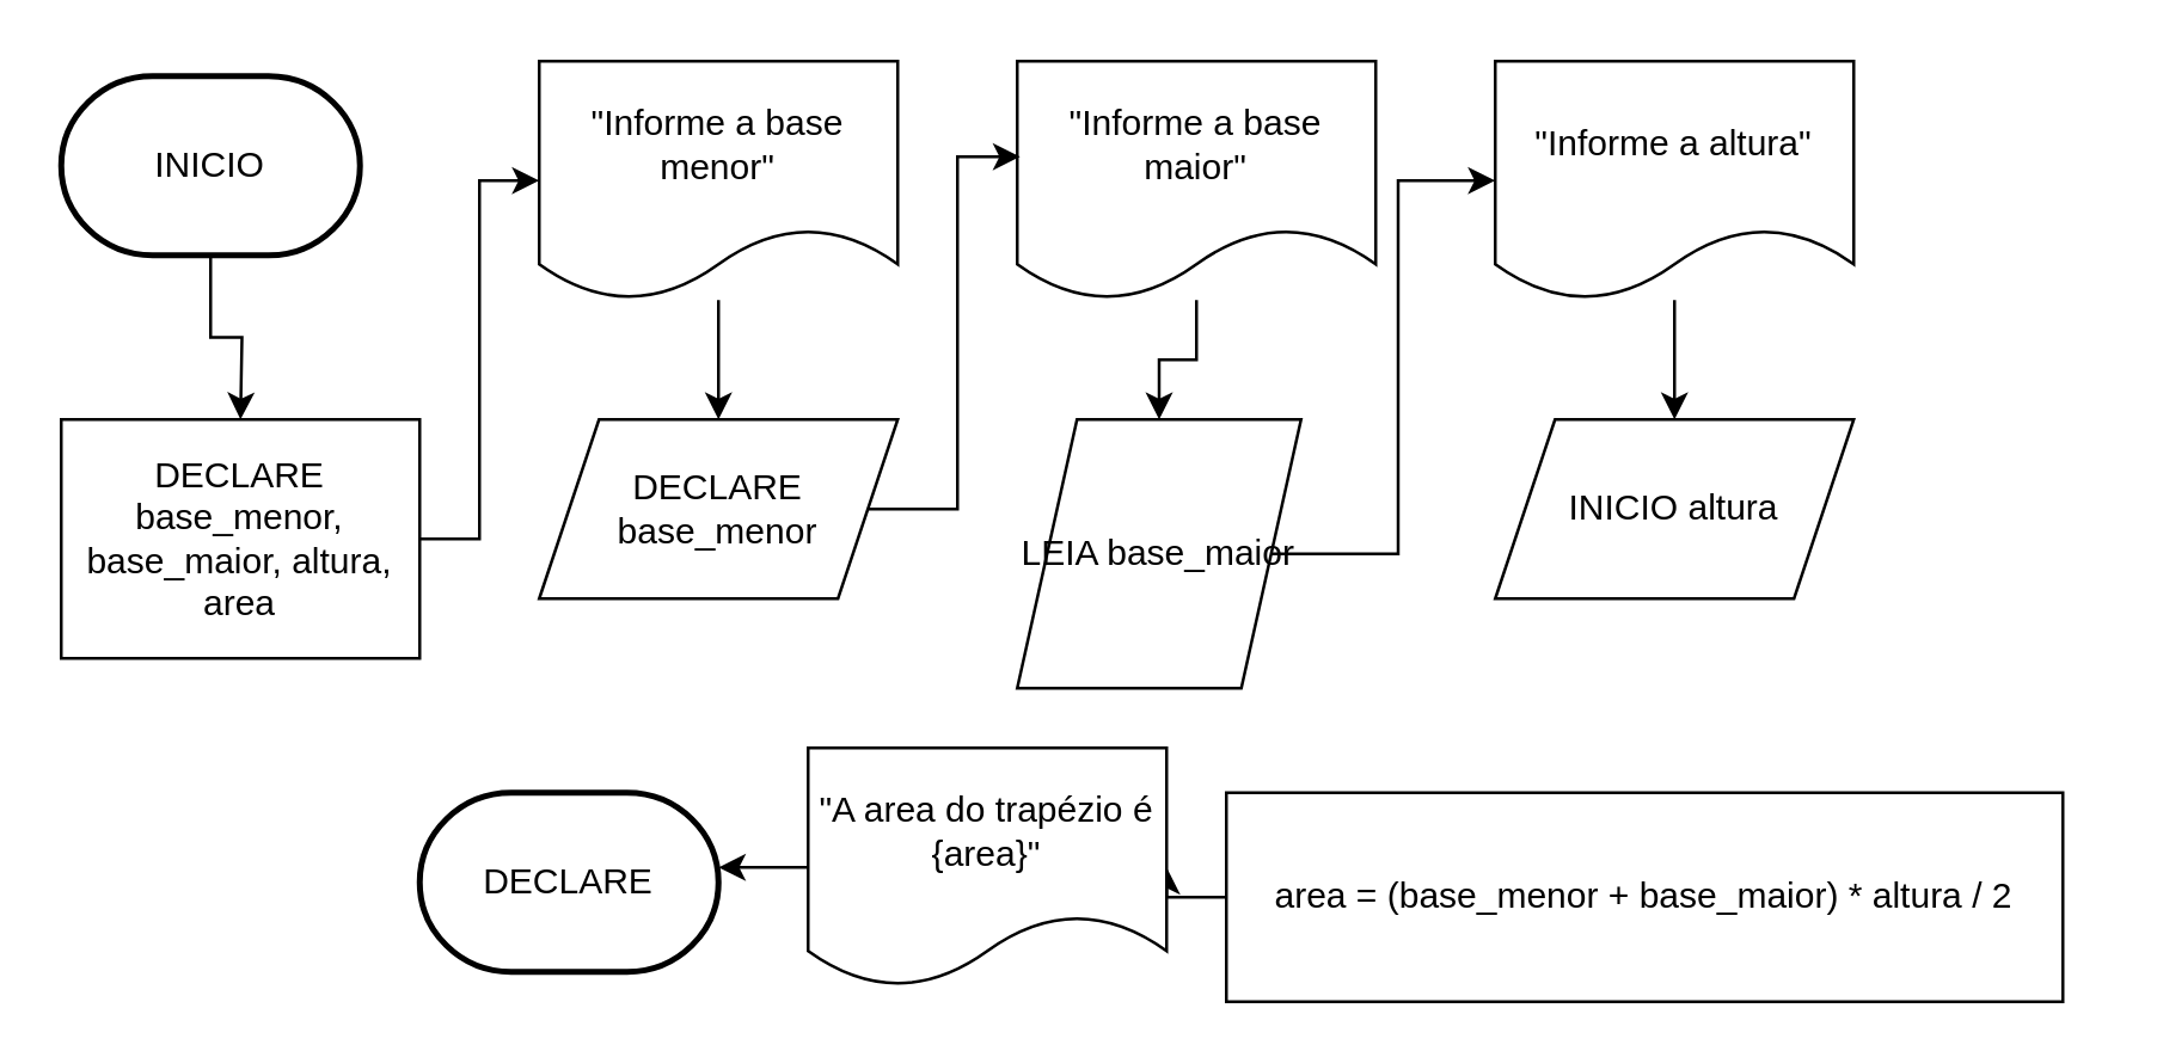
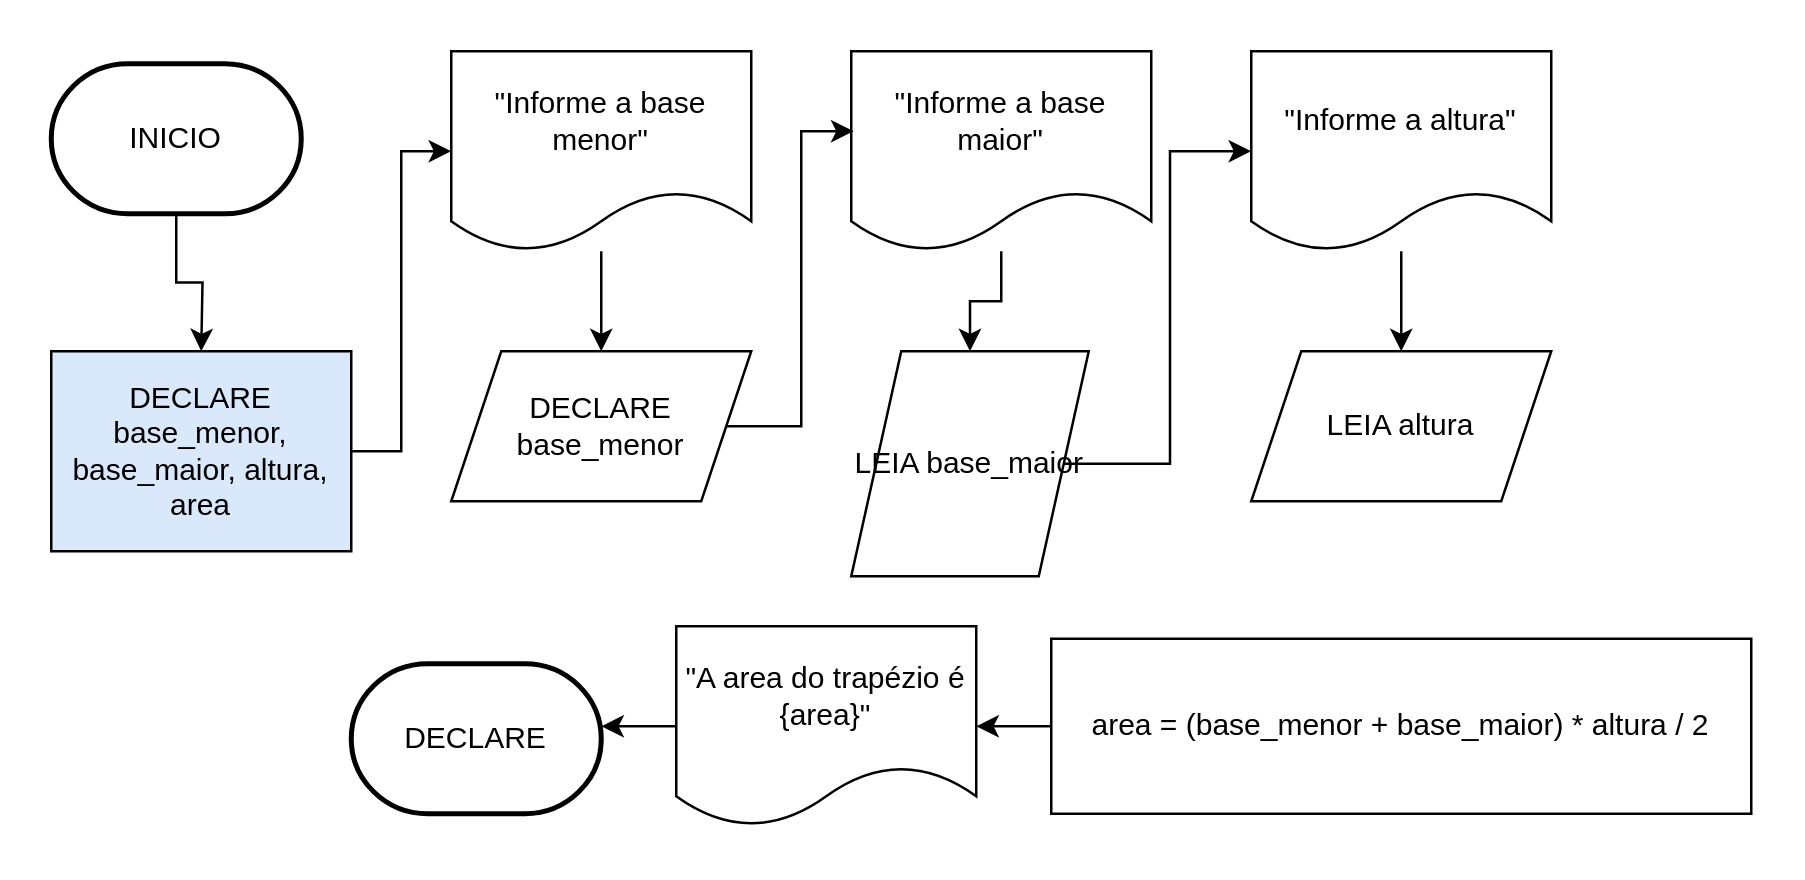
  <mxCell id="0" />
  <mxCell id="1" parent="0" />
  <mxCell id="2" value="DECLARE" style="strokeWidth=2;html=1;shape=mxgraph.flowchart.terminator;whiteSpace=wrap;" vertex="1" parent="1"><mxGeometry x="140" y="265" width="100" height="60" as="geometry" /></mxCell>
  <mxCell id="3" value="" style="edgeStyle=orthogonalEdgeStyle;rounded=0;orthogonalLoop=1;jettySize=auto;html=1;" edge="1" parent="1" source="4"><mxGeometry relative="1" as="geometry"><mxPoint x="80" y="140" as="targetPoint" /></mxGeometry></mxCell>
  <mxCell id="4" value="INICIO" style="strokeWidth=2;html=1;shape=mxgraph.flowchart.terminator;whiteSpace=wrap;" vertex="1" parent="1"><mxGeometry x="20" y="25" width="100" height="60" as="geometry" /></mxCell>
  <mxCell id="5" style="edgeStyle=orthogonalEdgeStyle;rounded=0;orthogonalLoop=1;jettySize=auto;html=1;entryX=0;entryY=0.5;entryDx=0;entryDy=0;" edge="1" parent="1" source="6" target="10"><mxGeometry relative="1" as="geometry" /></mxCell>
- <mxCell id="6" value="DECLARE base_menor, base_maior, altura, area" style="rounded=0;whiteSpace=wrap;html=1;" vertex="1" parent="1"><mxGeometry x="20" y="140" width="120" height="80" as="geometry" /></mxCell>
+ <mxCell id="6" value="DECLARE base_menor, base_maior, altura, area" style="rounded=0;whiteSpace=wrap;html=1;fillColor=#dae8fc;" vertex="1" parent="1"><mxGeometry x="20" y="140" width="120" height="80" as="geometry" /></mxCell>
  <mxCell id="7" value="" style="edgeStyle=orthogonalEdgeStyle;rounded=0;orthogonalLoop=1;jettySize=auto;html=1;" edge="1" parent="1" source="8" target="15"><mxGeometry relative="1" as="geometry" /></mxCell>
  <mxCell id="8" value="&quot;Informe a base maior&quot;" style="shape=document;whiteSpace=wrap;html=1;boundedLbl=1;" vertex="1" parent="1"><mxGeometry x="340" y="20" width="120" height="80" as="geometry" /></mxCell>
  <mxCell id="9" value="" style="edgeStyle=orthogonalEdgeStyle;rounded=0;orthogonalLoop=1;jettySize=auto;html=1;" edge="1" parent="1" source="10" target="17"><mxGeometry relative="1" as="geometry" /></mxCell>
  <mxCell id="10" value="&quot;Informe a base menor&quot;" style="shape=document;whiteSpace=wrap;html=1;boundedLbl=1;" vertex="1" parent="1"><mxGeometry x="180" y="20" width="120" height="80" as="geometry" /></mxCell>
  <mxCell id="11" value="" style="edgeStyle=orthogonalEdgeStyle;rounded=0;orthogonalLoop=1;jettySize=auto;html=1;" edge="1" parent="1" source="12" target="13"><mxGeometry relative="1" as="geometry" /></mxCell>
  <mxCell id="12" value="&quot;Informe a altura&quot;" style="shape=document;whiteSpace=wrap;html=1;boundedLbl=1;" vertex="1" parent="1"><mxGeometry x="500" y="20" width="120" height="80" as="geometry" /></mxCell>
- <mxCell id="13" value="INICIO altura" style="shape=parallelogram;perimeter=parallelogramPerimeter;whiteSpace=wrap;html=1;fixedSize=1;" vertex="1" parent="1"><mxGeometry x="500" y="140" width="120" height="60" as="geometry" /></mxCell>
+ <mxCell id="13" value="LEIA altura" style="shape=parallelogram;perimeter=parallelogramPerimeter;whiteSpace=wrap;html=1;fixedSize=1;" vertex="1" parent="1"><mxGeometry x="500" y="140" width="120" height="60" as="geometry" /></mxCell>
  <mxCell id="14" style="edgeStyle=orthogonalEdgeStyle;rounded=0;orthogonalLoop=1;jettySize=auto;html=1;entryX=0;entryY=0.5;entryDx=0;entryDy=0;" edge="1" parent="1" source="15" target="12"><mxGeometry relative="1" as="geometry" /></mxCell>
  <mxCell id="15" value="LEIA base_maior" style="shape=parallelogram;perimeter=parallelogramPerimeter;whiteSpace=wrap;html=1;fixedSize=1;" vertex="1" parent="1"><mxGeometry x="340" y="140" width="95" height="90" as="geometry" /></mxCell>
  <mxCell id="16" style="edgeStyle=orthogonalEdgeStyle;rounded=0;orthogonalLoop=1;jettySize=auto;html=1;entryX=0.008;entryY=0.4;entryDx=0;entryDy=0;entryPerimeter=0;" edge="1" parent="1" source="17" target="8"><mxGeometry relative="1" as="geometry" /></mxCell>
  <mxCell id="17" value="DECLARE base_menor" style="shape=parallelogram;perimeter=parallelogramPerimeter;whiteSpace=wrap;html=1;fixedSize=1;" vertex="1" parent="1"><mxGeometry x="180" y="140" width="120" height="60" as="geometry" /></mxCell>
  <mxCell id="18" value="" style="edgeStyle=orthogonalEdgeStyle;rounded=0;orthogonalLoop=1;jettySize=auto;html=1;" edge="1" parent="1" source="19" target="21"><mxGeometry relative="1" as="geometry" /></mxCell>
- <mxCell id="19" value="area = (base_menor + base_maior) * altura / 2" style="rounded=0;whiteSpace=wrap;html=1;" vertex="1" parent="1"><mxGeometry x="410" y="265" width="280" height="70" as="geometry" /></mxCell>
+ <mxCell id="19" value="area = (base_menor + base_maior) * altura / 2" style="rounded=0;whiteSpace=wrap;html=1;" vertex="1" parent="1"><mxGeometry x="420" y="255" width="280" height="70" as="geometry" /></mxCell>
  <mxCell id="20" value="" style="edgeStyle=orthogonalEdgeStyle;rounded=0;orthogonalLoop=1;jettySize=auto;html=1;" edge="1" parent="1" source="21"><mxGeometry relative="1" as="geometry"><mxPoint x="240" y="290" as="targetPoint" /></mxGeometry></mxCell>
  <mxCell id="21" value="&quot;A area do trapézio é {area}&quot;" style="shape=document;whiteSpace=wrap;html=1;boundedLbl=1;" vertex="1" parent="1"><mxGeometry x="270" y="250" width="120" height="80" as="geometry" /></mxCell>
